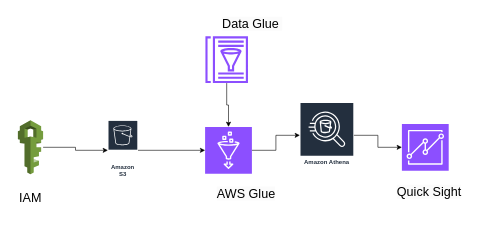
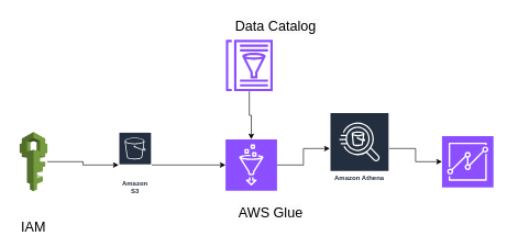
  <mxCell id="0" />
  <mxCell id="1" parent="0" />
  <mxCell id="2" value="Amazon Athena" style="sketch=0;outlineConnect=0;fontColor=#232F3E;gradientColor=none;strokeColor=#ffffff;fillColor=#232F3E;dashed=0;verticalLabelPosition=middle;verticalAlign=bottom;align=center;html=1;whiteSpace=wrap;fontSize=10;fontStyle=1;spacing=3;shape=mxgraph.aws4.productIcon;prIcon=mxgraph.aws4.athena;" vertex="1" parent="1"><mxGeometry x="499" y="170" width="90" height="110" as="geometry" /></mxCell>
  <mxCell id="3" value="" style="edgeStyle=orthogonalEdgeStyle;rounded=0;orthogonalLoop=1;jettySize=auto;html=1;" edge="1" parent="1" source="4" target="7"><mxGeometry relative="1" as="geometry" /></mxCell>
  <mxCell id="4" value="Amazon S3" style="sketch=0;outlineConnect=0;fontColor=#232F3E;gradientColor=none;strokeColor=#ffffff;fillColor=#232F3E;dashed=0;verticalLabelPosition=middle;verticalAlign=bottom;align=center;html=1;whiteSpace=wrap;fontSize=10;fontStyle=1;spacing=3;shape=mxgraph.aws4.productIcon;prIcon=mxgraph.aws4.s3;" vertex="1" parent="1"><mxGeometry x="179" y="200" width="50" height="100" as="geometry" /></mxCell>
  <mxCell id="5" value="" style="sketch=0;points=[[0,0,0],[0.25,0,0],[0.5,0,0],[0.75,0,0],[1,0,0],[0,1,0],[0.25,1,0],[0.5,1,0],[0.75,1,0],[1,1,0],[0,0.25,0],[0,0.5,0],[0,0.75,0],[1,0.25,0],[1,0.5,0],[1,0.75,0]];outlineConnect=0;fontColor=#232F3E;fillColor=#8C4FFF;strokeColor=#ffffff;dashed=0;verticalLabelPosition=bottom;verticalAlign=top;align=center;html=1;fontSize=12;fontStyle=0;aspect=fixed;shape=mxgraph.aws4.resourceIcon;resIcon=mxgraph.aws4.quicksight;" vertex="1" parent="1"><mxGeometry x="669" y="206" width="78" height="78" as="geometry" /></mxCell>
  <mxCell id="6" value="" style="edgeStyle=orthogonalEdgeStyle;rounded=0;orthogonalLoop=1;jettySize=auto;html=1;" edge="1" parent="1" source="7" target="2"><mxGeometry relative="1" as="geometry" /></mxCell>
  <mxCell id="7" value="" style="sketch=0;points=[[0,0,0],[0.25,0,0],[0.5,0,0],[0.75,0,0],[1,0,0],[0,1,0],[0.25,1,0],[0.5,1,0],[0.75,1,0],[1,1,0],[0,0.25,0],[0,0.5,0],[0,0.75,0],[1,0.25,0],[1,0.5,0],[1,0.75,0]];outlineConnect=0;fontColor=#232F3E;fillColor=#8C4FFF;strokeColor=#ffffff;dashed=0;verticalLabelPosition=bottom;verticalAlign=top;align=center;html=1;fontSize=12;fontStyle=0;aspect=fixed;shape=mxgraph.aws4.resourceIcon;resIcon=mxgraph.aws4.glue;" vertex="1" parent="1"><mxGeometry x="341" y="211" width="78" height="78" as="geometry" /></mxCell>
  <mxCell id="8" value="" style="sketch=0;outlineConnect=0;fontColor=#232F3E;gradientColor=none;fillColor=#8C4FFF;strokeColor=none;dashed=0;verticalLabelPosition=bottom;verticalAlign=top;align=center;html=1;fontSize=12;fontStyle=0;aspect=fixed;pointerEvents=1;shape=mxgraph.aws4.glue_data_catalog;" vertex="1" parent="1"><mxGeometry x="341" y="60" width="72" height="78" as="geometry" /></mxCell>
  <mxCell id="9" value="" style="edgeStyle=orthogonalEdgeStyle;rounded=0;orthogonalLoop=1;jettySize=auto;html=1;" edge="1" parent="1" source="10" target="4"><mxGeometry relative="1" as="geometry" /></mxCell>
  <mxCell id="10" value="" style="outlineConnect=0;dashed=0;verticalLabelPosition=bottom;verticalAlign=top;align=center;html=1;shape=mxgraph.aws3.iam;fillColor=#759C3E;gradientColor=none;" vertex="1" parent="1"><mxGeometry x="29" y="200" width="42" height="90" as="geometry" /></mxCell>
  <mxCell id="11" style="edgeStyle=orthogonalEdgeStyle;rounded=0;orthogonalLoop=1;jettySize=auto;html=1;entryX=0;entryY=0.5;entryDx=0;entryDy=0;entryPerimeter=0;" edge="1" parent="1" source="2" target="5"><mxGeometry relative="1" as="geometry" /></mxCell>
  <mxCell id="12" style="edgeStyle=orthogonalEdgeStyle;rounded=0;orthogonalLoop=1;jettySize=auto;html=1;entryX=0.5;entryY=0;entryDx=0;entryDy=0;entryPerimeter=0;" edge="1" parent="1" source="8" target="7"><mxGeometry relative="1" as="geometry" /></mxCell>
- <mxCell id="13" value="&lt;font style=&quot;font-size: 21px;&quot;&gt;IAM&lt;/font&gt;" style="text;html=1;align=center;verticalAlign=middle;whiteSpace=wrap;rounded=0;" vertex="1" parent="1"><mxGeometry x="20" y="305" width="60" height="45" as="geometry" /></mxCell>
+ <mxCell id="13" value="&lt;font style=&quot;font-size: 21px;&quot;&gt;IAM&lt;/font&gt;" style="text;html=1;align=center;verticalAlign=middle;whiteSpace=wrap;rounded=0;" vertex="1" parent="1"><mxGeometry x="20" y="320" width="60" height="45" as="geometry" /></mxCell>
  <mxCell id="14" value="&lt;span style=&quot;color: rgb(0, 0, 0); font-family: Helvetica; font-size: 21px; font-style: normal; font-variant-ligatures: normal; font-variant-caps: normal; font-weight: 400; letter-spacing: normal; orphans: 2; text-align: center; text-indent: 0px; text-transform: none; widows: 2; word-spacing: 0px; -webkit-text-stroke-width: 0px; white-space: normal; background-color: rgb(251, 251, 251); text-decoration-thickness: initial; text-decoration-style: initial; text-decoration-color: initial; display: inline !important; float: none;&quot;&gt;AWS Glue&lt;/span&gt;" style="text;whiteSpace=wrap;html=1;" vertex="1" parent="1"><mxGeometry x="359" y="302.5" width="130" height="50" as="geometry" /></mxCell>
- <mxCell id="15" value="&lt;span style=&quot;color: rgb(0, 0, 0); font-family: Helvetica; font-size: 21px; font-style: normal; font-variant-ligatures: normal; font-variant-caps: normal; font-weight: 400; letter-spacing: normal; orphans: 2; text-align: center; text-indent: 0px; text-transform: none; widows: 2; word-spacing: 0px; -webkit-text-stroke-width: 0px; white-space: normal; background-color: rgb(251, 251, 251); text-decoration-thickness: initial; text-decoration-style: initial; text-decoration-color: initial; display: inline !important; float: none;&quot;&gt;Quick Sight&lt;/span&gt;" style="text;whiteSpace=wrap;html=1;" vertex="1" parent="1"><mxGeometry x="659" y="300" width="120" height="50" as="geometry" /></mxCell>
- <mxCell id="16" value="&lt;span style=&quot;color: rgb(0, 0, 0); font-family: Helvetica; font-size: 21px; font-style: normal; font-variant-ligatures: normal; font-variant-caps: normal; font-weight: 400; letter-spacing: normal; orphans: 2; text-indent: 0px; text-transform: none; widows: 2; word-spacing: 0px; -webkit-text-stroke-width: 0px; white-space: normal; background-color: rgb(251, 251, 251); text-decoration-thickness: initial; text-decoration-style: initial; text-decoration-color: initial; float: none; display: inline !important;&quot;&gt;Data Glue&amp;nbsp;&lt;/span&gt;" style="text;whiteSpace=wrap;html=1;align=center;" vertex="1" parent="1"><mxGeometry x="289" y="20" width="262" height="50" as="geometry" /></mxCell>
+ <mxCell id="16" value="&lt;span style=&quot;color: rgb(0, 0, 0); font-family: Helvetica; font-size: 21px; font-style: normal; font-variant-ligatures: normal; font-variant-caps: normal; font-weight: 400; letter-spacing: normal; orphans: 2; text-indent: 0px; text-transform: none; widows: 2; word-spacing: 0px; -webkit-text-stroke-width: 0px; white-space: normal; background-color: rgb(251, 251, 251); text-decoration-thickness: initial; text-decoration-style: initial; text-decoration-color: initial; float: none; display: inline !important;&quot;&gt;Data Catalog&amp;nbsp;&lt;/span&gt;" style="text;whiteSpace=wrap;html=1;align=center;" vertex="1" parent="1"><mxGeometry x="289" y="20" width="262" height="50" as="geometry" /></mxCell>
